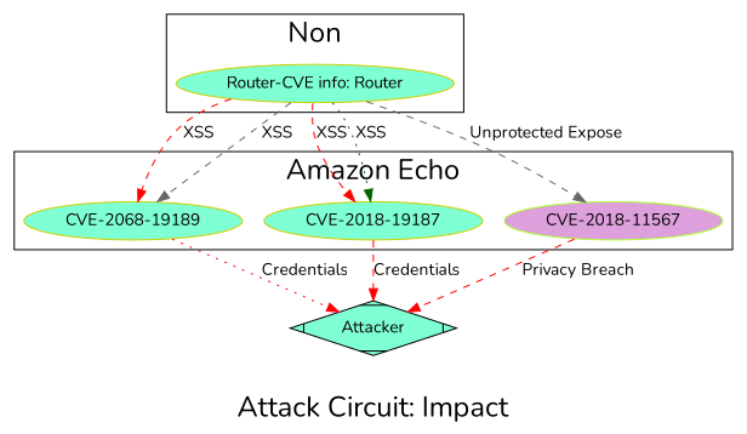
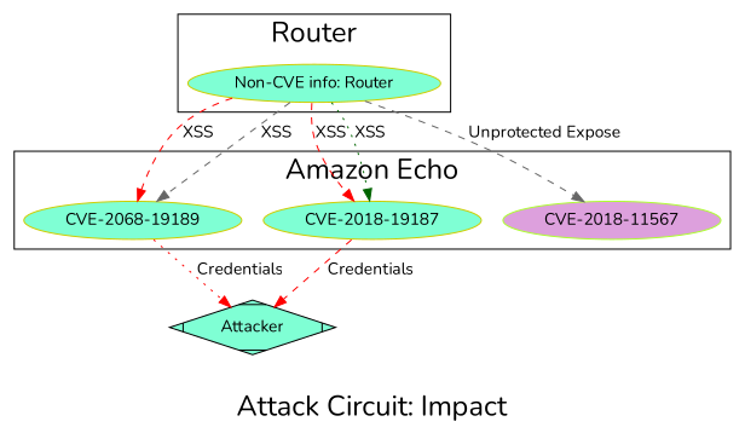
  digraph {
    fontname=Nunito
    fontsize=24
    label="\nAttack Circuit: Impact\n"
    splines=true
    node [color=yellow3 fillcolor=aquamarine fontname=Nunito shape=ellipse style=filled]
    edge [color=red fontname=Nunito style=dashed]
-   n1 [height=0.3 label="Router-CVE info: Router" width=0.3]
+   n1 [height=0.3 label="Non-CVE info: Router" width=0.3]
    n2 [height=0.3 label="CVE-2068-19189" width=0.3]
    n3 [height=0.3 label="CVE-2018-19187" width=0.3]
    n4 [color=greenyellow fillcolor=plum height=0.3 label="CVE-2018-11567" width=0.3]
    n5 [height=0.3 label=Attacker shape=Mdiamond width=0.3 color=""]
    subgraph cluster_1 {
-     label=Non
+     label=Router
      n1
    }
    subgraph cluster_2 {
      label="Amazon Echo"
      n2
      n3
      n4
    }
    n1 -> n2 [label=XSS]
    n1 -> n2 [color=gray40 label=XSS]
    n1 -> n3 [label=XSS]
    n1 -> n3 [color=darkgreen label=XSS style=dotted]
    n1 -> n4 [color=gray40 label="Unprotected Expose"]
    n2 -> n5 [label=Credentials style=dotted]
    n3 -> n5 [label=Credentials]
-   n4 -> n5 [label="Privacy Breach"]
  }
